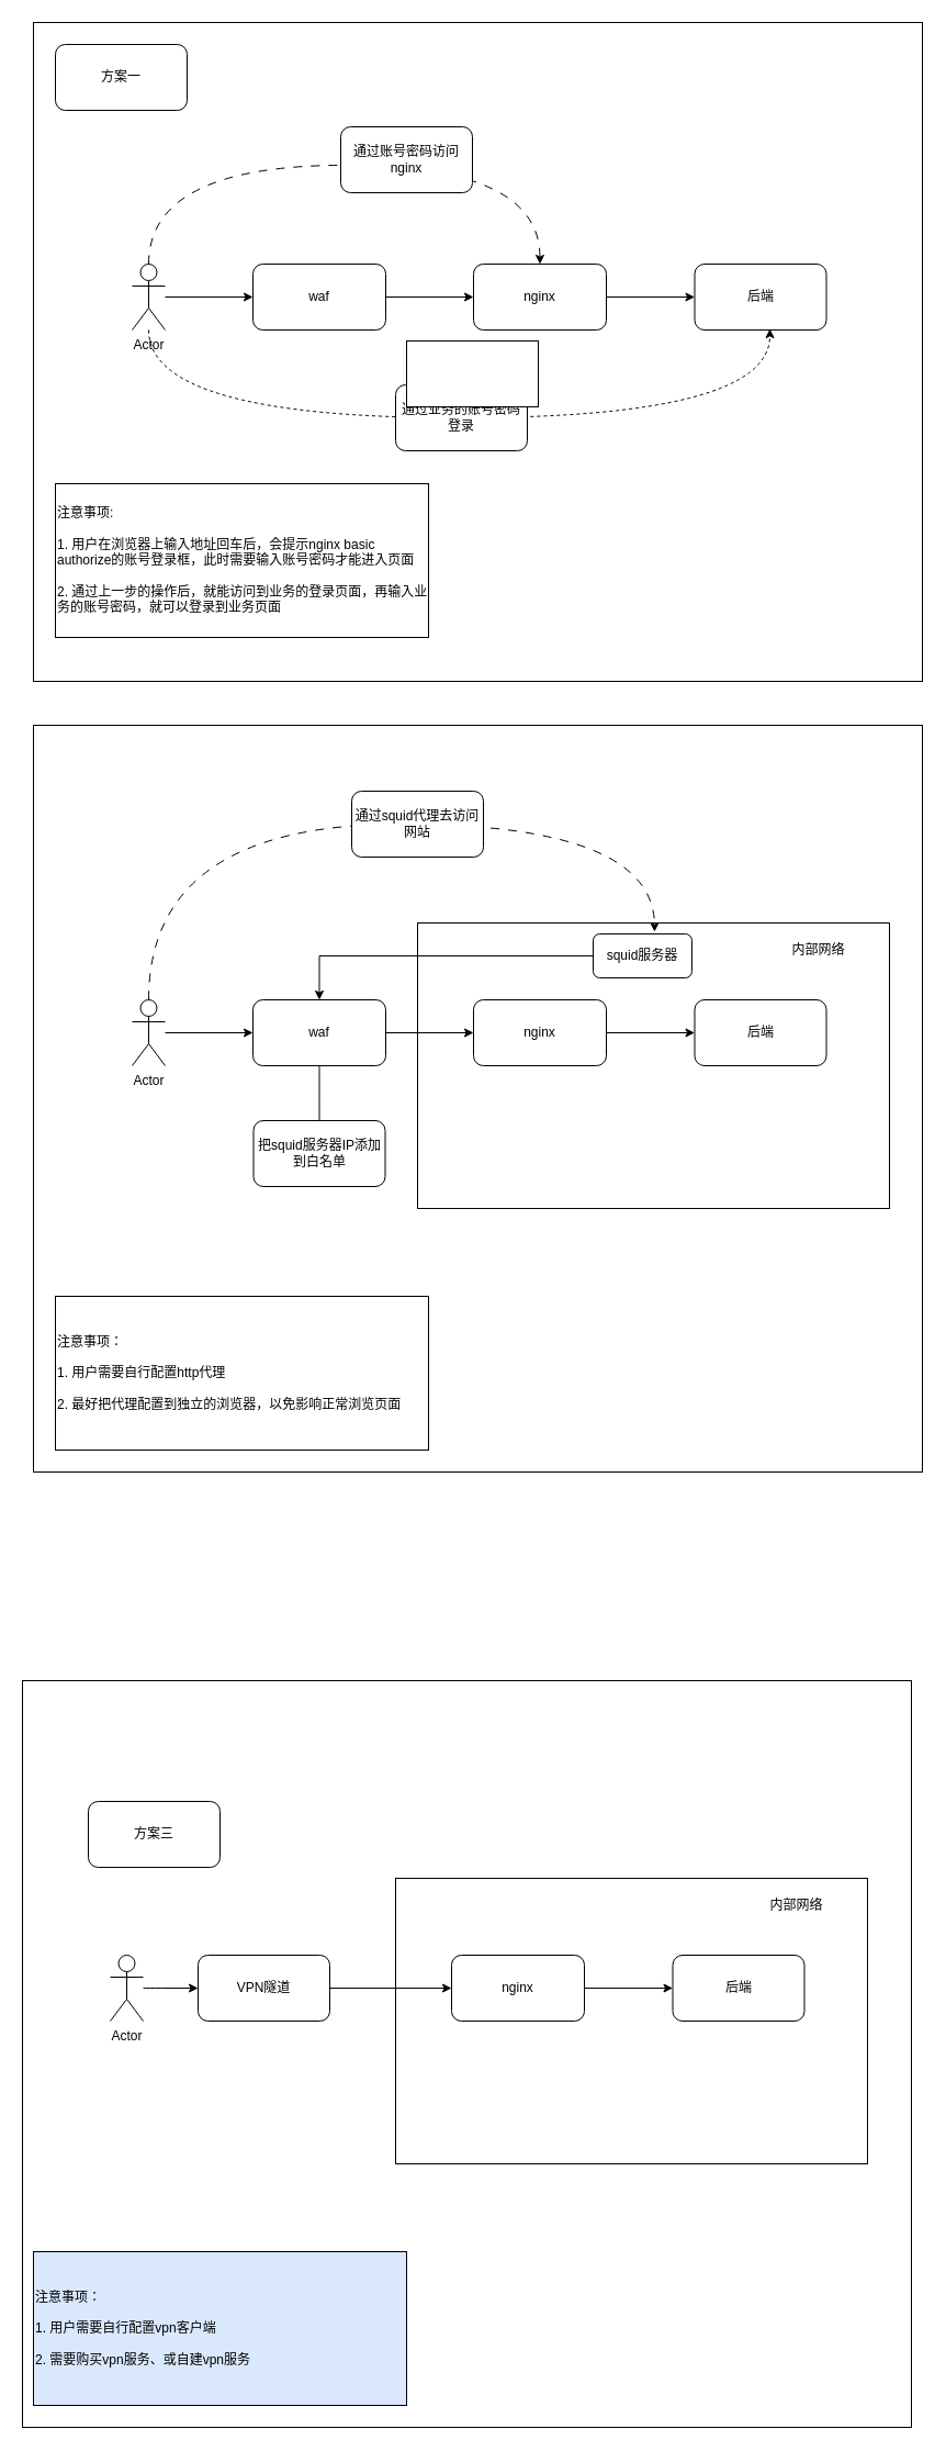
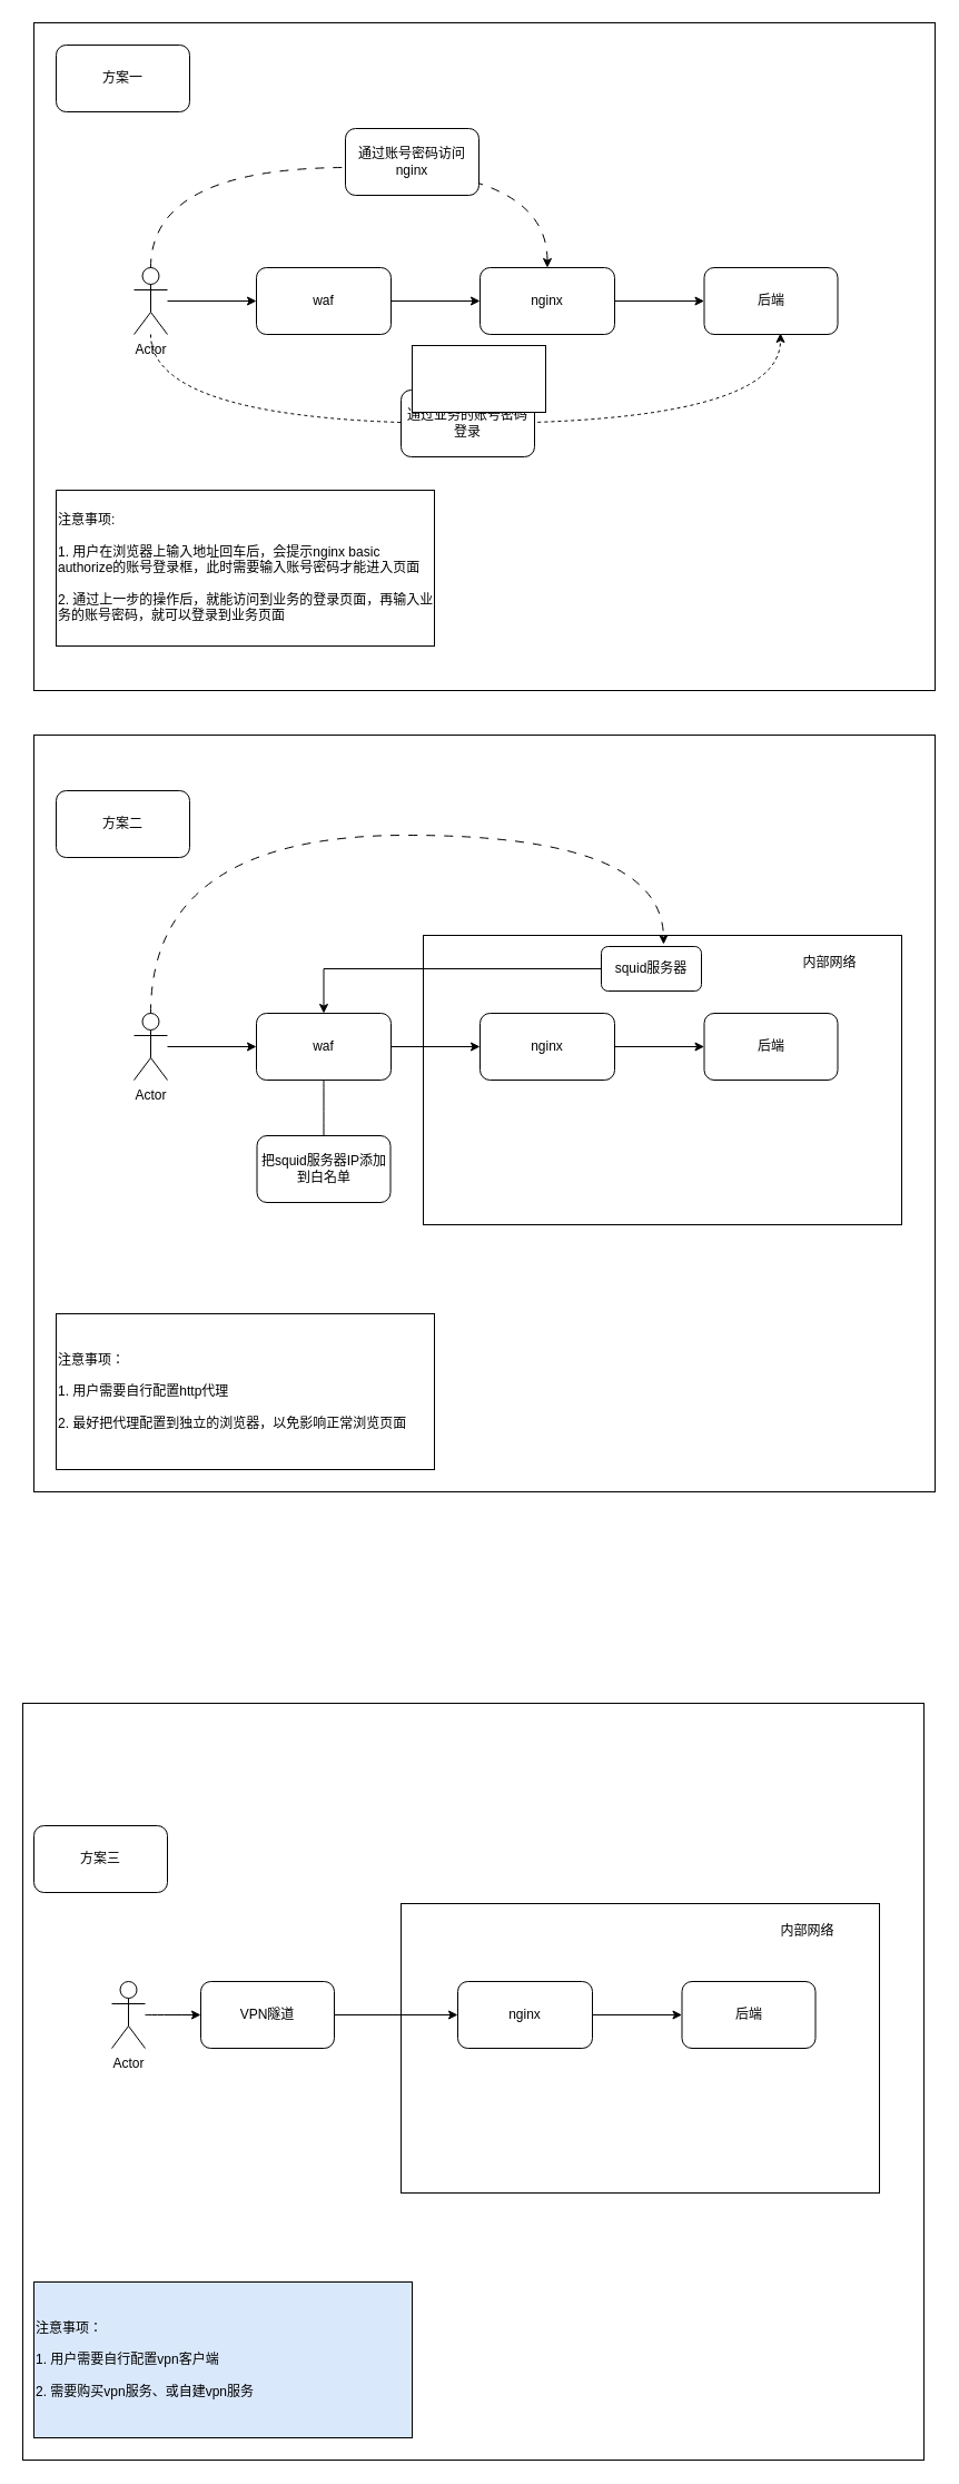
  <mxCell id="0" />
  <mxCell id="1" parent="0" />
  <mxCell id="2" value="" style="rounded=0;whiteSpace=wrap;html=1;" vertex="1" parent="1"><mxGeometry y="1530" width="810" height="680" as="geometry" x="20" /></mxCell>
  <mxCell id="3" value="" style="rounded=0;whiteSpace=wrap;html=1;" vertex="1" parent="1"><mxGeometry x="30" y="660" width="810" height="680" as="geometry" /></mxCell>
  <mxCell id="4" value="" style="rounded=0;whiteSpace=wrap;html=1;" vertex="1" parent="1"><mxGeometry x="30" y="20" width="810" height="600" as="geometry" /></mxCell>
  <mxCell id="5" value="" style="rounded=0;whiteSpace=wrap;html=1;" vertex="1" parent="1"><mxGeometry x="380" y="840" width="430" height="260" as="geometry" /></mxCell>
  <mxCell id="6" value="" style="edgeStyle=orthogonalEdgeStyle;rounded=0;orthogonalLoop=1;jettySize=auto;html=1;" edge="1" parent="1" source="7" target="9"><mxGeometry relative="1" as="geometry" /></mxCell>
  <mxCell id="7" value="Actor" style="shape=umlActor;verticalLabelPosition=bottom;verticalAlign=top;html=1;outlineConnect=0;" vertex="1" parent="1"><mxGeometry x="120" y="240" width="30" height="60" as="geometry" /></mxCell>
  <mxCell id="8" value="" style="edgeStyle=orthogonalEdgeStyle;rounded=0;orthogonalLoop=1;jettySize=auto;html=1;" edge="1" parent="1" source="9" target="11"><mxGeometry relative="1" as="geometry" /></mxCell>
  <mxCell id="9" value="waf" style="rounded=1;whiteSpace=wrap;html=1;" vertex="1" parent="1"><mxGeometry x="230" y="240" width="121" height="60" as="geometry" /></mxCell>
  <mxCell id="10" value="" style="edgeStyle=orthogonalEdgeStyle;rounded=0;orthogonalLoop=1;jettySize=auto;html=1;" edge="1" parent="1" source="11" target="12"><mxGeometry relative="1" as="geometry" /></mxCell>
  <mxCell id="11" value="nginx" style="rounded=1;whiteSpace=wrap;html=1;" vertex="1" parent="1"><mxGeometry x="431" y="240" width="121" height="60" as="geometry" /></mxCell>
  <mxCell id="12" value="后端" style="whiteSpace=wrap;html=1;rounded=1;" vertex="1" parent="1"><mxGeometry x="632.5" y="240" width="120" height="60" as="geometry" /></mxCell>
  <mxCell id="13" value="" style="curved=1;endArrow=classic;html=1;rounded=0;entryX=0.5;entryY=0;entryDx=0;entryDy=0;exitX=0.5;exitY=0;exitDx=0;exitDy=0;exitPerimeter=0;edgeStyle=orthogonalEdgeStyle;dashed=1;dashPattern=8 8;" edge="1" parent="1" source="7" target="11"><mxGeometry width="50" height="50" relative="1" as="geometry"><mxPoint x="410" y="420" as="sourcePoint" /><mxPoint x="460" y="370" as="targetPoint" /><Array as="points"><mxPoint x="135" y="150" /><mxPoint x="492" y="150" /></Array></mxGeometry></mxCell>
  <mxCell id="14" value="通过账号密码访问nginx" style="rounded=1;whiteSpace=wrap;html=1;" vertex="1" parent="1"><mxGeometry x="310" y="115" width="120" height="60" as="geometry" /></mxCell>
  <mxCell id="15" style="edgeStyle=orthogonalEdgeStyle;orthogonalLoop=1;jettySize=auto;html=1;entryX=0.571;entryY=0.983;entryDx=0;entryDy=0;entryPerimeter=0;dashed=1;curved=1;" edge="1" parent="1" source="7" target="12"><mxGeometry relative="1" as="geometry"><Array as="points"><mxPoint x="135" y="380" /><mxPoint x="701" y="380" /></Array></mxGeometry></mxCell>
  <mxCell id="16" value="通过业务的账号密码登录" style="rounded=1;whiteSpace=wrap;html=1;" vertex="1" parent="1"><mxGeometry x="360" y="350" width="120" height="60" as="geometry" /></mxCell>
  <mxCell id="17" value="注意事项:&amp;nbsp;&lt;br&gt;&lt;br&gt;1. 用户在浏览器上输入地址回车后，会提示nginx basic authorize的账号登录框，此时需要输入账号密码才能进入页面&lt;br&gt;&lt;br&gt;2. 通过上一步的操作后，就能访问到业务的登录页面，再输入业务的账号密码，就可以登录到业务页面" style="rounded=0;whiteSpace=wrap;html=1;align=left;" vertex="1" parent="1"><mxGeometry x="50" y="440" width="340" height="140" as="geometry" /></mxCell>
  <mxCell id="18" value="方案一" style="rounded=1;whiteSpace=wrap;html=1;" vertex="1" parent="1"><mxGeometry x="50" y="40" width="120" height="60" as="geometry" /></mxCell>
  <mxCell id="19" value="" style="edgeStyle=orthogonalEdgeStyle;rounded=0;orthogonalLoop=1;jettySize=auto;html=1;" edge="1" parent="1" source="20" target="23"><mxGeometry relative="1" as="geometry" /></mxCell>
  <mxCell id="20" value="Actor" style="shape=umlActor;verticalLabelPosition=bottom;verticalAlign=top;html=1;outlineConnect=0;" vertex="1" parent="1"><mxGeometry x="120" y="910" width="30" height="60" as="geometry" /></mxCell>
  <mxCell id="21" value="" style="edgeStyle=orthogonalEdgeStyle;rounded=0;orthogonalLoop=1;jettySize=auto;html=1;" edge="1" parent="1" source="23" target="25"><mxGeometry relative="1" as="geometry" /></mxCell>
  <mxCell id="22" value="" style="edgeStyle=orthogonalEdgeStyle;curved=1;rounded=0;orthogonalLoop=1;jettySize=auto;html=1;endArrow=none;endFill=0;" edge="1" parent="1" source="23" target="34"><mxGeometry relative="1" as="geometry" /></mxCell>
  <mxCell id="23" value="waf" style="rounded=1;whiteSpace=wrap;html=1;" vertex="1" parent="1"><mxGeometry x="230" y="910" width="121" height="60" as="geometry" /></mxCell>
  <mxCell id="24" value="" style="edgeStyle=orthogonalEdgeStyle;rounded=0;orthogonalLoop=1;jettySize=auto;html=1;" edge="1" parent="1" source="25" target="26"><mxGeometry relative="1" as="geometry" /></mxCell>
  <mxCell id="25" value="nginx" style="rounded=1;whiteSpace=wrap;html=1;" vertex="1" parent="1"><mxGeometry x="431" y="910" width="121" height="60" as="geometry" /></mxCell>
  <mxCell id="26" value="后端" style="whiteSpace=wrap;html=1;rounded=1;" vertex="1" parent="1"><mxGeometry x="632.5" y="910" width="120" height="60" as="geometry" /></mxCell>
  <mxCell id="27" value="" style="curved=1;endArrow=classic;html=1;rounded=0;exitX=0.5;exitY=0;exitDx=0;exitDy=0;exitPerimeter=0;edgeStyle=orthogonalEdgeStyle;dashed=1;dashPattern=8 8;entryX=0.622;entryY=-0.05;entryDx=0;entryDy=0;entryPerimeter=0;" edge="1" parent="1" source="20" target="33"><mxGeometry width="50" height="50" relative="1" as="geometry"><mxPoint x="410" y="1090" as="sourcePoint" /><mxPoint x="450" y="690" as="targetPoint" /><Array as="points"><mxPoint x="135" y="750" /><mxPoint x="595" y="750" /></Array></mxGeometry></mxCell>
- <mxCell id="28" value="通过squid代理去访问网站" style="rounded=1;whiteSpace=wrap;html=1;" vertex="1" parent="1"><mxGeometry x="320" y="720" width="120" height="60" as="geometry" /></mxCell>
  <mxCell id="29" value="注意事项：&lt;br&gt;&lt;br&gt;1. 用户需要自行配置http代理&lt;br&gt;&lt;br&gt;2. 最好把代理配置到独立的浏览器，以免影响正常浏览页面" style="rounded=0;whiteSpace=wrap;html=1;align=left;" vertex="1" parent="1"><mxGeometry x="50" y="1180" width="340" height="140" as="geometry" /></mxCell>
+ <mxCell id="30" value="方案二" style="rounded=1;whiteSpace=wrap;html=1;" vertex="1" parent="1"><mxGeometry x="50" y="710" width="120" height="60" as="geometry" /></mxCell>
  <mxCell id="31" value="内部网络" style="text;html=1;align=center;verticalAlign=middle;resizable=0;points=[];autosize=1;strokeColor=none;fillColor=none;" vertex="1" parent="1"><mxGeometry x="710" y="850" width="70" height="30" as="geometry" /></mxCell>
  <mxCell id="32" style="edgeStyle=orthogonalEdgeStyle;rounded=0;orthogonalLoop=1;jettySize=auto;html=1;entryX=0.5;entryY=0;entryDx=0;entryDy=0;" edge="1" parent="1" source="33" target="23"><mxGeometry relative="1" as="geometry"><Array as="points"><mxPoint x="291" y="870" /></Array></mxGeometry></mxCell>
  <mxCell id="33" value="squid服务器" style="rounded=1;whiteSpace=wrap;html=1;" vertex="1" parent="1"><mxGeometry x="540" y="850" width="90" height="40" as="geometry" /></mxCell>
  <mxCell id="34" value="把squid服务器IP添加到白名单" style="whiteSpace=wrap;html=1;rounded=1;" vertex="1" parent="1"><mxGeometry x="230.5" y="1020" width="120" height="60" as="geometry" /></mxCell>
  <mxCell id="35" value="" style="rounded=0;whiteSpace=wrap;html=1;" vertex="1" parent="1"><mxGeometry x="360" y="1710" width="430" height="260" as="geometry" /></mxCell>
  <mxCell id="36" style="edgeStyle=orthogonalEdgeStyle;curved=1;rounded=0;orthogonalLoop=1;jettySize=auto;html=1;entryX=0;entryY=0.5;entryDx=0;entryDy=0;" edge="1" parent="1" source="37" target="42"><mxGeometry relative="1" as="geometry" /></mxCell>
  <mxCell id="37" value="Actor" style="shape=umlActor;verticalLabelPosition=bottom;verticalAlign=top;html=1;outlineConnect=0;" vertex="1" parent="1"><mxGeometry x="100" y="1780" width="30" height="60" as="geometry" /></mxCell>
  <mxCell id="38" value="" style="edgeStyle=orthogonalEdgeStyle;rounded=0;orthogonalLoop=1;jettySize=auto;html=1;" edge="1" parent="1" source="39" target="40"><mxGeometry relative="1" as="geometry" /></mxCell>
  <mxCell id="39" value="nginx" style="rounded=1;whiteSpace=wrap;html=1;" vertex="1" parent="1"><mxGeometry x="411" y="1780" width="121" height="60" as="geometry" /></mxCell>
  <mxCell id="40" value="后端" style="whiteSpace=wrap;html=1;rounded=1;" vertex="1" parent="1"><mxGeometry x="612.5" y="1780" width="120" height="60" as="geometry" /></mxCell>
  <mxCell id="41" style="edgeStyle=orthogonalEdgeStyle;rounded=0;orthogonalLoop=1;jettySize=auto;html=1;" edge="1" parent="1" source="42" target="39"><mxGeometry relative="1" as="geometry" /></mxCell>
  <mxCell id="42" value="VPN隧道" style="rounded=1;whiteSpace=wrap;html=1;" vertex="1" parent="1"><mxGeometry x="180" y="1780" width="120" height="60" as="geometry" /></mxCell>
  <mxCell id="43" value="注意事项：&lt;br&gt;&lt;br&gt;1. 用户需要自行配置vpn客户端&lt;br&gt;&lt;br&gt;2. 需要购买vpn服务、或自建vpn服务" style="rounded=0;whiteSpace=wrap;html=1;align=left;fillColor=#dae8fc;" vertex="1" parent="1"><mxGeometry x="30" y="2050" width="340" height="140" as="geometry" /></mxCell>
- <mxCell id="44" value="方案三" style="rounded=1;whiteSpace=wrap;html=1;" vertex="1" parent="1"><mxGeometry x="80" y="1640" width="120" height="60" as="geometry" /></mxCell>
+ <mxCell id="44" value="方案三" style="rounded=1;whiteSpace=wrap;html=1;" vertex="1" parent="1"><mxGeometry x="30" y="1640" width="120" height="60" as="geometry" /></mxCell>
  <mxCell id="45" value="内部网络" style="text;html=1;align=center;verticalAlign=middle;resizable=0;points=[];autosize=1;strokeColor=none;fillColor=none;" vertex="1" parent="1"><mxGeometry x="690" y="1720" width="70" height="30" as="geometry" /></mxCell>
  <mxCell id="46" value="" style="rounded=0;whiteSpace=wrap;html=1;" vertex="1" parent="1"><mxGeometry x="370" y="310" width="120" height="60" as="geometry" /></mxCell>
